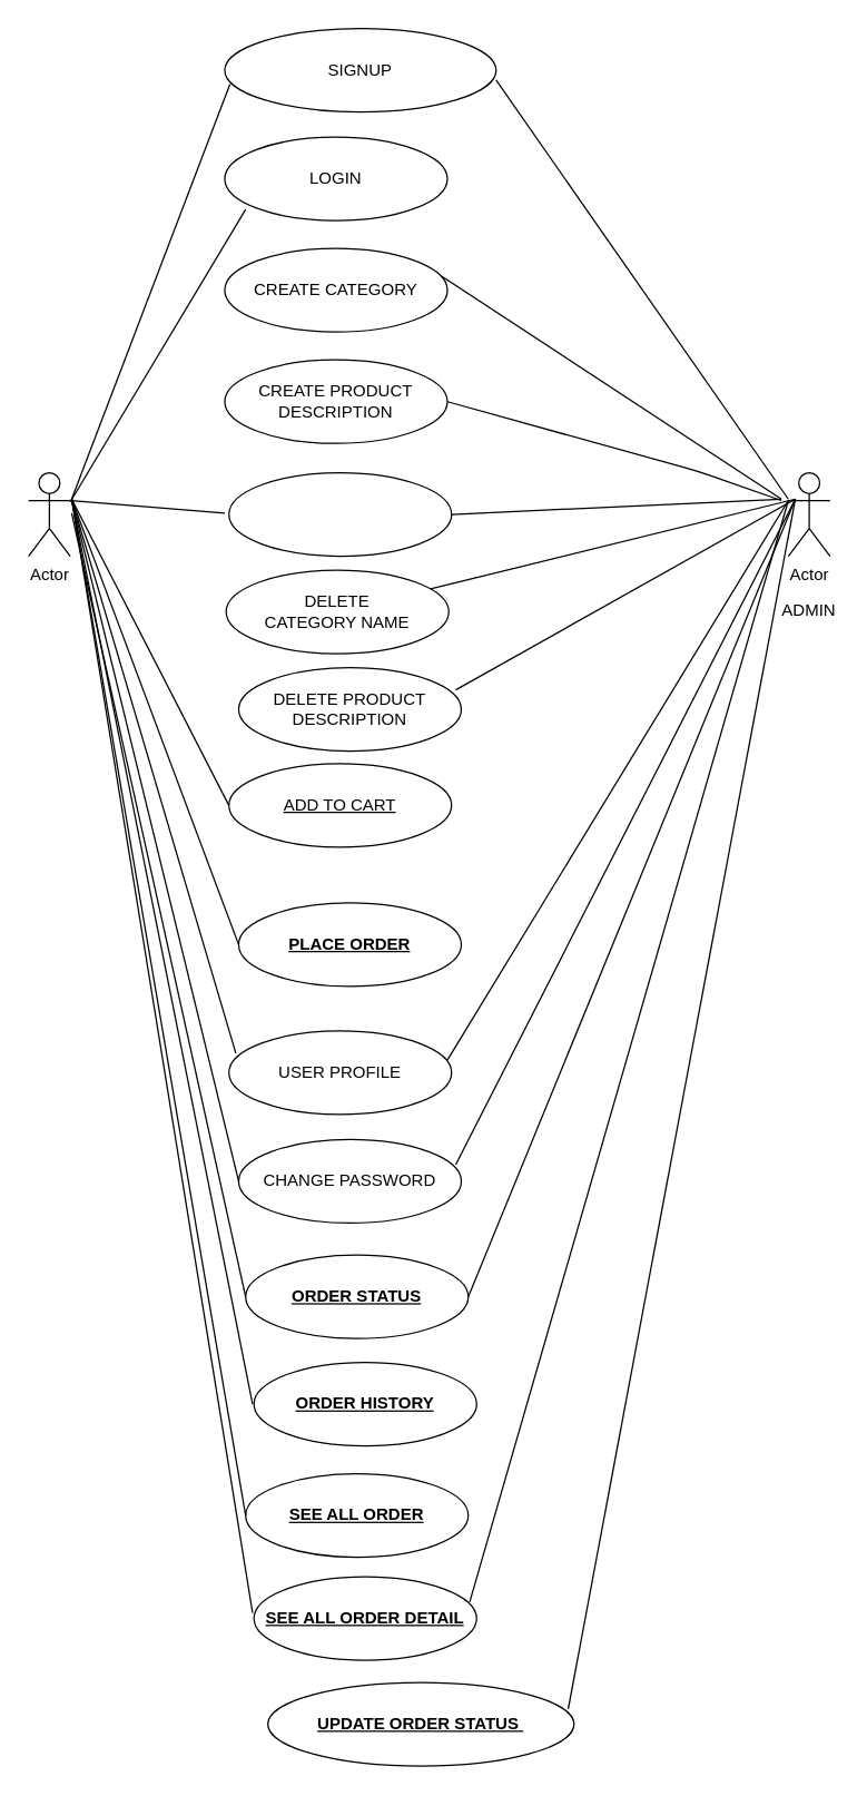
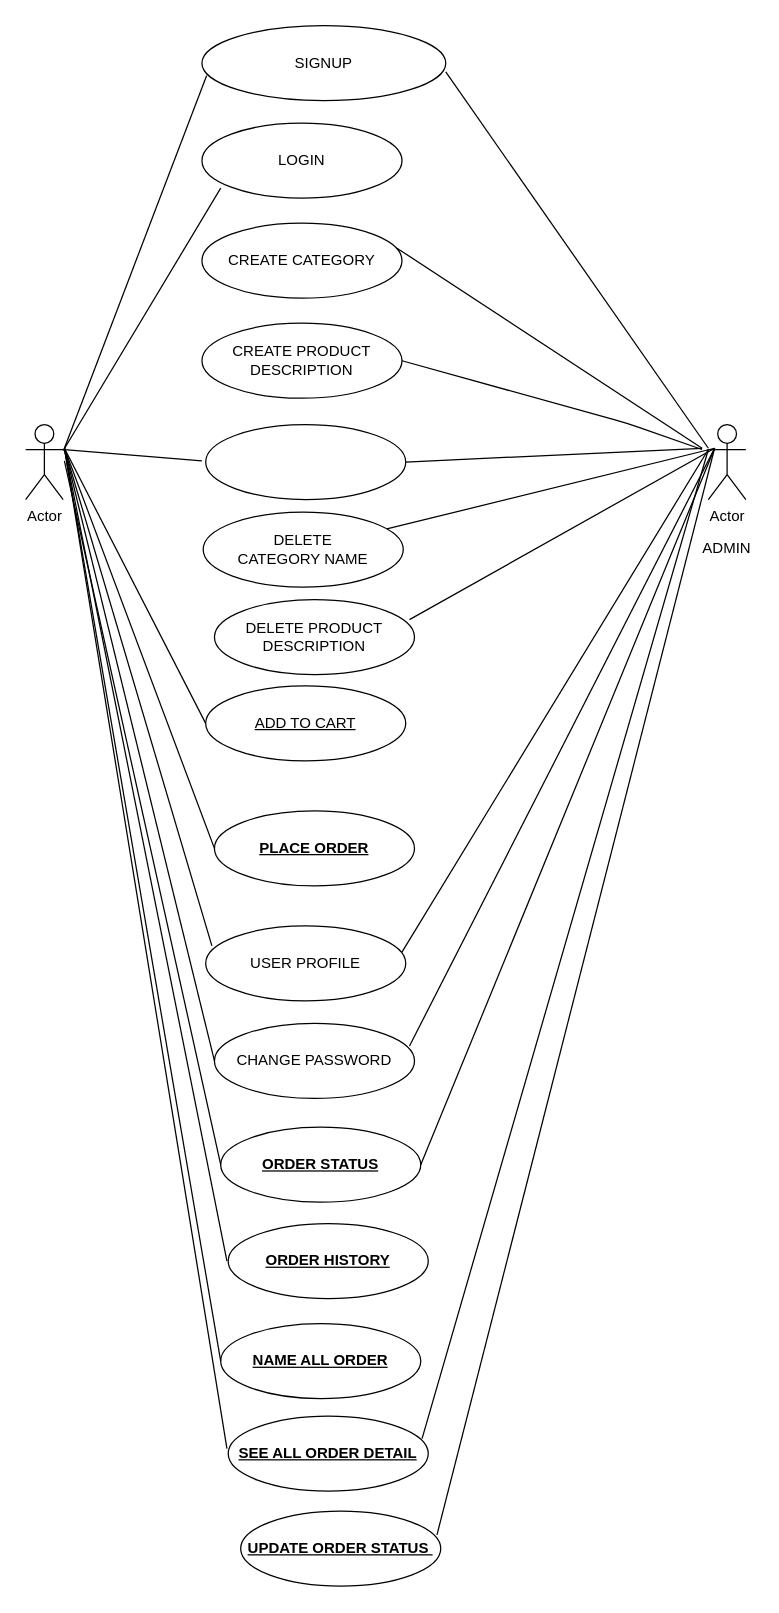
  <mxCell id="0" />
  <mxCell id="1" parent="0" />
  <mxCell id="2" value="SIGNUP" style="ellipse;whiteSpace=wrap;html=1;" parent="1" vertex="1"><mxGeometry x="161" y="20" width="195" height="60" as="geometry" /></mxCell>
  <mxCell id="3" value="CREATE CATEGORY" style="ellipse;whiteSpace=wrap;html=1;" parent="1" vertex="1"><mxGeometry x="161" y="178" width="160" height="60" as="geometry" /></mxCell>
  <mxCell id="4" value="&lt;p&gt;&lt;b&gt;&lt;u&gt;&lt;span&gt;PLACE ORDER&lt;/span&gt;&lt;/u&gt;&lt;/b&gt;&lt;/p&gt;" style="ellipse;whiteSpace=wrap;html=1;" parent="1" vertex="1"><mxGeometry x="171" y="648" width="160" height="60" as="geometry" /></mxCell>
  <mxCell id="5" value="DELETE&lt;br&gt;CATEGORY NAME&lt;span&gt;&lt;br&gt;&lt;/span&gt;" style="ellipse;whiteSpace=wrap;html=1;" parent="1" vertex="1"><mxGeometry x="162" y="409" width="160" height="60" as="geometry" /></mxCell>
  <mxCell id="6" value="LOGIN" style="ellipse;whiteSpace=wrap;html=1;" parent="1" vertex="1"><mxGeometry x="161" y="98" width="160" height="60" as="geometry" /></mxCell>
  <mxCell id="7" value="CREATE PRODUCT DESCRIPTION" style="ellipse;whiteSpace=wrap;html=1;" parent="1" vertex="1"><mxGeometry x="161" y="258" width="160" height="60" as="geometry" /></mxCell>
  <mxCell id="8" value="" style="ellipse;whiteSpace=wrap;html=1;" parent="1" vertex="1"><mxGeometry x="164" y="339" width="160" height="60" as="geometry" /></mxCell>
  <mxCell id="9" value="&lt;p&gt;&lt;u&gt;ADD TO CART&lt;/u&gt;&lt;/p&gt;" style="ellipse;whiteSpace=wrap;html=1;" parent="1" vertex="1"><mxGeometry x="164" y="548" width="160" height="60" as="geometry" /></mxCell>
  <mxCell id="10" value="USER PROFILE" style="ellipse;whiteSpace=wrap;html=1;" parent="1" vertex="1"><mxGeometry x="164" y="740" width="160" height="60" as="geometry" /></mxCell>
  <mxCell id="11" value="Actor" style="shape=umlActor;verticalLabelPosition=bottom;labelBackgroundColor=#ffffff;verticalAlign=top;html=1;outlineConnect=0;" parent="1" vertex="1"><mxGeometry x="20" y="339" width="30" height="60" as="geometry" /></mxCell>
  <mxCell id="12" value="Actor" style="shape=umlActor;verticalLabelPosition=bottom;labelBackgroundColor=#ffffff;verticalAlign=top;html=1;outlineConnect=0;" parent="1" vertex="1"><mxGeometry x="566" y="339" width="30" height="60" as="geometry" /></mxCell>
  <mxCell id="13" value="" style="endArrow=none;html=1;entryX=0.019;entryY=0.667;entryDx=0;entryDy=0;entryPerimeter=0;" parent="1" target="2" edge="1"><mxGeometry width="50" height="50" relative="1" as="geometry"><mxPoint x="51" y="358" as="sourcePoint" /><mxPoint x="101" y="314" as="targetPoint" /></mxGeometry></mxCell>
  <mxCell id="14" value="ADMIN" style="text;html=1;strokeColor=none;fillColor=none;align=center;verticalAlign=middle;whiteSpace=wrap;rounded=0;" parent="1" vertex="1"><mxGeometry x="561" y="428" width="40" height="20" as="geometry" /></mxCell>
  <mxCell id="15" value="" style="endArrow=none;html=1;exitX=1;exitY=0.333;exitDx=0;exitDy=0;exitPerimeter=0;entryX=0.094;entryY=0.85;entryDx=0;entryDy=0;entryPerimeter=0;" parent="1" edge="1"><mxGeometry width="50" height="50" relative="1" as="geometry"><mxPoint x="50" y="360" as="sourcePoint" /><mxPoint x="176" y="150" as="targetPoint" /></mxGeometry></mxCell>
  <mxCell id="16" value="" style="endArrow=none;html=1;entryX=0;entryY=0.5;entryDx=0;entryDy=0;" parent="1" target="9" edge="1"><mxGeometry width="50" height="50" relative="1" as="geometry"><mxPoint x="51" y="358" as="sourcePoint" /><mxPoint x="172" y="449" as="targetPoint" /></mxGeometry></mxCell>
  <mxCell id="17" value="" style="endArrow=none;html=1;entryX=0.031;entryY=0.267;entryDx=0;entryDy=0;entryPerimeter=0;" parent="1" target="10" edge="1"><mxGeometry width="50" height="50" relative="1" as="geometry"><mxPoint x="51" y="358" as="sourcePoint" /><mxPoint x="171" y="698" as="targetPoint" /></mxGeometry></mxCell>
  <mxCell id="18" value="" style="endArrow=none;html=1;entryX=0;entryY=0.5;entryDx=0;entryDy=0;" parent="1" target="4" edge="1"><mxGeometry width="50" height="50" relative="1" as="geometry"><mxPoint x="51" y="358" as="sourcePoint" /><mxPoint x="181" y="549" as="targetPoint" /></mxGeometry></mxCell>
  <mxCell id="19" value="" style="endArrow=none;html=1;exitX=1;exitY=0.617;exitDx=0;exitDy=0;exitPerimeter=0;" parent="1" source="2" edge="1"><mxGeometry width="50" height="50" relative="1" as="geometry"><mxPoint x="516" y="389" as="sourcePoint" /><mxPoint x="566" y="358" as="targetPoint" /><Array as="points"><mxPoint x="566" y="358" /></Array></mxGeometry></mxCell>
  <mxCell id="20" value="" style="endArrow=none;html=1;exitX=1;exitY=0.5;exitDx=0;exitDy=0;" parent="1" source="8" edge="1"><mxGeometry width="50" height="50" relative="1" as="geometry"><mxPoint x="331" y="67" as="sourcePoint" /><mxPoint x="561" y="358" as="targetPoint" /></mxGeometry></mxCell>
  <mxCell id="21" value="" style="endArrow=none;html=1;exitX=1;exitY=0.5;exitDx=0;exitDy=0;" parent="1" source="7" edge="1"><mxGeometry width="50" height="50" relative="1" as="geometry"><mxPoint x="341" y="77" as="sourcePoint" /><mxPoint x="561" y="359" as="targetPoint" /><Array as="points"><mxPoint x="501" y="338" /></Array></mxGeometry></mxCell>
  <mxCell id="22" value="" style="endArrow=none;html=1;exitX=0.975;exitY=0.333;exitDx=0;exitDy=0;exitPerimeter=0;" parent="1" source="3" edge="1"><mxGeometry width="50" height="50" relative="1" as="geometry"><mxPoint x="351" y="87" as="sourcePoint" /><mxPoint x="561" y="358" as="targetPoint" /></mxGeometry></mxCell>
  <mxCell id="23" value="" style="endArrow=none;html=1;exitX=0.975;exitY=0.267;exitDx=0;exitDy=0;exitPerimeter=0;" parent="1" source="26" edge="1"><mxGeometry width="50" height="50" relative="1" as="geometry"><mxPoint x="334" y="468" as="sourcePoint" /><mxPoint x="571" y="358" as="targetPoint" /></mxGeometry></mxCell>
  <mxCell id="24" value="" style="endArrow=none;html=1;exitX=0.975;exitY=0.3;exitDx=0;exitDy=0;exitPerimeter=0;" parent="1" source="31" edge="1"><mxGeometry width="50" height="50" relative="1" as="geometry"><mxPoint x="344" y="389" as="sourcePoint" /><mxPoint x="571" y="358" as="targetPoint" /></mxGeometry></mxCell>
  <mxCell id="25" value="" style="endArrow=none;html=1;exitX=0.981;exitY=0.35;exitDx=0;exitDy=0;exitPerimeter=0;" parent="1" source="10" edge="1"><mxGeometry width="50" height="50" relative="1" as="geometry"><mxPoint x="341" y="689" as="sourcePoint" /><mxPoint x="566" y="359" as="targetPoint" /></mxGeometry></mxCell>
  <mxCell id="26" value="DELETE PRODUCT DESCRIPTION" style="ellipse;whiteSpace=wrap;html=1;" parent="1" vertex="1"><mxGeometry x="171" y="479" width="160" height="60" as="geometry" /></mxCell>
  <mxCell id="27" value="&lt;b&gt;&lt;u&gt;&lt;span&gt;SEE ALL ORDER DETAIL&lt;/span&gt;&lt;/u&gt;&lt;/b&gt;" style="ellipse;whiteSpace=wrap;html=1;" parent="1" vertex="1"><mxGeometry x="182" y="1132" width="160" height="60" as="geometry" /></mxCell>
- <mxCell id="28" value="&lt;p&gt;&lt;b&gt;&lt;u&gt;&lt;span&gt;SEE ALL ORDER&lt;/span&gt;&lt;/u&gt;&lt;/b&gt;&lt;/p&gt;" style="ellipse;whiteSpace=wrap;html=1;" parent="1" vertex="1"><mxGeometry x="176" y="1058" width="160" height="60" as="geometry" /></mxCell>
+ <mxCell id="28" value="&lt;p&gt;&lt;b&gt;&lt;u&gt;&lt;span&gt;NAME ALL ORDER&lt;/span&gt;&lt;/u&gt;&lt;/b&gt;&lt;/p&gt;" style="ellipse;whiteSpace=wrap;html=1;" parent="1" vertex="1"><mxGeometry x="176" y="1058" width="160" height="60" as="geometry" /></mxCell>
  <mxCell id="29" value="&lt;p&gt;&lt;b&gt;&lt;u&gt;&lt;span&gt;ORDER HISTORY&lt;/span&gt;&lt;/u&gt;&lt;/b&gt;&lt;/p&gt;" style="ellipse;whiteSpace=wrap;html=1;" parent="1" vertex="1"><mxGeometry x="182" y="978" width="160" height="60" as="geometry" /></mxCell>
  <mxCell id="30" value="&lt;p&gt;&lt;b&gt;&lt;u&gt;&lt;span&gt;ORDER STATUS&lt;/span&gt;&lt;/u&gt;&lt;/b&gt;&lt;/p&gt;" style="ellipse;whiteSpace=wrap;html=1;" parent="1" vertex="1"><mxGeometry x="176" y="901" width="160" height="60" as="geometry" /></mxCell>
  <mxCell id="31" value="CHANGE PASSWORD" style="ellipse;whiteSpace=wrap;html=1;" parent="1" vertex="1"><mxGeometry x="171" y="818" width="160" height="60" as="geometry" /></mxCell>
- <mxCell id="32" value="&lt;p&gt;&lt;b&gt;&lt;u&gt;&lt;span&gt;UPDATE ORDER STATUS&amp;nbsp;&lt;/span&gt;&lt;/u&gt;&lt;/b&gt;&lt;/p&gt;" style="ellipse;whiteSpace=wrap;html=1;" parent="1" vertex="1"><mxGeometry x="192" y="1208" width="220" height="60" as="geometry" /></mxCell>
+ <mxCell id="32" value="&lt;p&gt;&lt;b&gt;&lt;u&gt;&lt;span&gt;UPDATE ORDER STATUS&amp;nbsp;&lt;/span&gt;&lt;/u&gt;&lt;/b&gt;&lt;/p&gt;" style="ellipse;whiteSpace=wrap;html=1;" parent="1" vertex="1"><mxGeometry x="192" y="1208" width="160" height="60" as="geometry" /></mxCell>
  <mxCell id="33" value="" style="endArrow=none;html=1;" parent="1" edge="1"><mxGeometry width="50" height="50" relative="1" as="geometry"><mxPoint x="51" y="359" as="sourcePoint" /><mxPoint x="161" y="368" as="targetPoint" /></mxGeometry></mxCell>
  <mxCell id="34" value="" style="endArrow=none;html=1;entryX=0;entryY=0.5;entryDx=0;entryDy=0;" parent="1" target="31" edge="1"><mxGeometry width="50" height="50" relative="1" as="geometry"><mxPoint x="51" y="358" as="sourcePoint" /><mxPoint x="179" y="766" as="targetPoint" /></mxGeometry></mxCell>
  <mxCell id="35" value="" style="endArrow=none;html=1;entryX=0;entryY=0.5;entryDx=0;entryDy=0;" parent="1" target="30" edge="1"><mxGeometry width="50" height="50" relative="1" as="geometry"><mxPoint x="51" y="368" as="sourcePoint" /><mxPoint x="181" y="869" as="targetPoint" /></mxGeometry></mxCell>
  <mxCell id="36" value="" style="endArrow=none;html=1;" parent="1" edge="1"><mxGeometry width="50" height="50" relative="1" as="geometry"><mxPoint x="51" y="358" as="sourcePoint" /><mxPoint x="181" y="1008" as="targetPoint" /></mxGeometry></mxCell>
  <mxCell id="37" value="" style="endArrow=none;html=1;entryX=0;entryY=0.5;entryDx=0;entryDy=0;" parent="1" target="28" edge="1"><mxGeometry width="50" height="50" relative="1" as="geometry"><mxPoint x="51" y="358" as="sourcePoint" /><mxPoint x="196" y="951" as="targetPoint" /></mxGeometry></mxCell>
  <mxCell id="38" value="" style="endArrow=none;html=1;" parent="1" edge="1"><mxGeometry width="50" height="50" relative="1" as="geometry"><mxPoint x="51" y="358" as="sourcePoint" /><mxPoint x="181" y="1158" as="targetPoint" /></mxGeometry></mxCell>
  <mxCell id="39" value="" style="endArrow=none;html=1;" parent="1" source="5" edge="1"><mxGeometry width="50" height="50" relative="1" as="geometry"><mxPoint x="334" y="379" as="sourcePoint" /><mxPoint x="571" y="358" as="targetPoint" /></mxGeometry></mxCell>
  <mxCell id="40" value="" style="endArrow=none;html=1;exitX=1;exitY=0.5;exitDx=0;exitDy=0;" parent="1" source="30" edge="1"><mxGeometry width="50" height="50" relative="1" as="geometry"><mxPoint x="337" y="846" as="sourcePoint" /><mxPoint x="571" y="358" as="targetPoint" /></mxGeometry></mxCell>
  <mxCell id="41" value="" style="endArrow=none;html=1;exitX=0.969;exitY=0.3;exitDx=0;exitDy=0;exitPerimeter=0;" parent="1" source="27" edge="1"><mxGeometry width="50" height="50" relative="1" as="geometry"><mxPoint x="347" y="856" as="sourcePoint" /><mxPoint x="566" y="359" as="targetPoint" /></mxGeometry></mxCell>
  <mxCell id="42" value="" style="endArrow=none;html=1;exitX=0.981;exitY=0.317;exitDx=0;exitDy=0;exitPerimeter=0;" parent="1" source="32" edge="1"><mxGeometry width="50" height="50" relative="1" as="geometry"><mxPoint x="347" y="1160" as="sourcePoint" /><mxPoint x="571" y="358" as="targetPoint" /></mxGeometry></mxCell>
